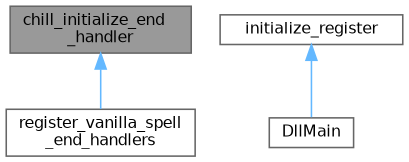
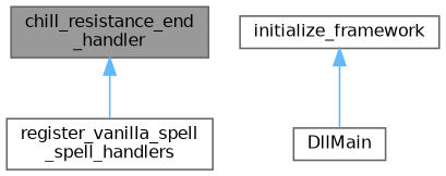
  digraph {
    rankdir=TB
    node [color=grey40 fillcolor=white fontname=Helvetica fontsize=10 shape=box style=filled]
    edge [color=steelblue1 dir=back fontname=Helvetica fontsize=10 labelfontname=Helvetica labelfontsize=10 style=solid]
-   n1 [color=gray40 fillcolor=grey60 fontcolor=black height=0.2 label="chill_initialize_end\l_handler" width=0.4]
-   n2 [height=0.2 label="register_vanilla_spell\l_end_handlers" width=0.4]
-   n3 [height=0.2 label=initialize_register width=0.4]
+   n1 [color=gray40 fillcolor=grey60 fontcolor=black height=0.2 label="chill_resistance_end\l_handler" width=0.4]
+   n2 [height=0.2 label="register_vanilla_spell\l_spell_handlers" width=0.4]
+   n3 [height=0.2 label=initialize_framework width=0.4]
    n4 [height=0.2 label=DllMain width=0.4]
    n1 -> n2
    n3 -> n4
  }
